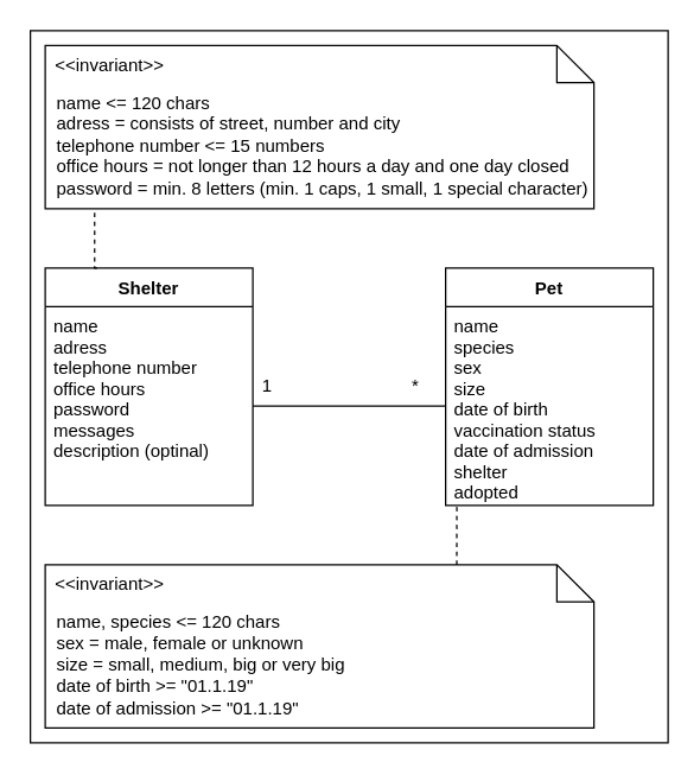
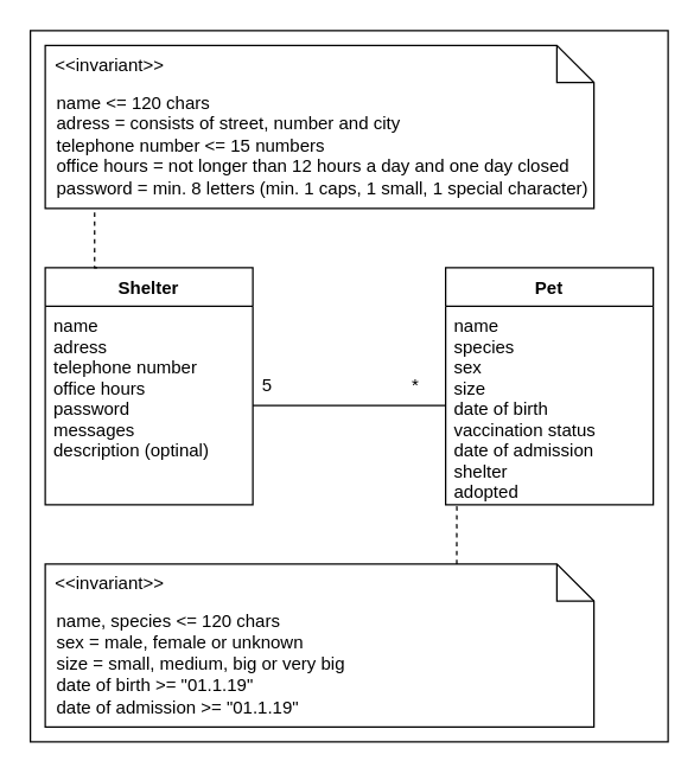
  <mxCell id="0" />
  <mxCell id="1" parent="0" />
  <mxCell id="2" value="" style="rounded=0;whiteSpace=wrap;html=1;" vertex="1" parent="1"><mxGeometry x="20" y="20" width="430" height="480" as="geometry" /></mxCell>
  <mxCell id="3" style="edgeStyle=orthogonalEdgeStyle;rounded=0;orthogonalLoop=1;jettySize=auto;html=1;exitX=0.25;exitY=0;exitDx=0;exitDy=0;entryX=0.09;entryY=1.012;entryDx=0;entryDy=0;entryPerimeter=0;dashed=1;endArrow=none;endFill=0;" edge="1" parent="1" source="4" target="11"><mxGeometry relative="1" as="geometry" /></mxCell>
  <mxCell id="4" value="Shelter" style="swimlane;fontStyle=1;childLayout=stackLayout;horizontal=1;startSize=26;fillColor=none;horizontalStack=0;resizeParent=1;resizeParentMax=0;resizeLast=0;collapsible=1;marginBottom=0;" vertex="1" parent="1"><mxGeometry x="30" y="180" width="140" height="160" as="geometry" /></mxCell>
  <mxCell id="5" value="name&#10;adress&#10;telephone number&#10;office hours&#10;password&#10;messages&#10;description (optinal)" style="text;strokeColor=none;fillColor=none;align=left;verticalAlign=top;spacingLeft=4;spacingRight=4;overflow=hidden;rotatable=0;points=[[0,0.5],[1,0.5]];portConstraint=eastwest;" vertex="1" parent="4"><mxGeometry y="26" width="140" height="134" as="geometry" /></mxCell>
  <mxCell id="6" value="Pet" style="swimlane;fontStyle=1;childLayout=stackLayout;horizontal=1;startSize=26;fillColor=none;horizontalStack=0;resizeParent=1;resizeParentMax=0;resizeLast=0;collapsible=1;marginBottom=0;" vertex="1" parent="1"><mxGeometry x="300" y="180" width="140" height="160" as="geometry" /></mxCell>
  <mxCell id="7" value="name&#10;species&#10;sex&#10;size&#10;date of birth&#10;vaccination status&#10;date of admission&#10;shelter&#10;adopted" style="text;strokeColor=none;fillColor=none;align=left;verticalAlign=top;spacingLeft=4;spacingRight=4;overflow=hidden;rotatable=0;points=[[0,0.5],[1,0.5]];portConstraint=eastwest;" vertex="1" parent="6"><mxGeometry y="26" width="140" height="134" as="geometry" /></mxCell>
  <mxCell id="8" style="edgeStyle=orthogonalEdgeStyle;rounded=0;orthogonalLoop=1;jettySize=auto;html=1;exitX=1;exitY=0.5;exitDx=0;exitDy=0;entryX=0;entryY=0.5;entryDx=0;entryDy=0;endArrow=none;endFill=0;" edge="1" parent="1" source="5" target="7"><mxGeometry relative="1" as="geometry" /></mxCell>
  <mxCell id="9" value="*" style="text;html=1;strokeColor=none;fillColor=none;align=center;verticalAlign=middle;whiteSpace=wrap;rounded=0;" vertex="1" parent="1"><mxGeometry x="260" y="250" width="40" height="20" as="geometry" /></mxCell>
- <mxCell id="10" value="1" style="text;html=1;strokeColor=none;fillColor=none;align=center;verticalAlign=middle;whiteSpace=wrap;rounded=0;" vertex="1" parent="1"><mxGeometry x="160" y="250" width="40" height="20" as="geometry" /></mxCell>
+ <mxCell id="10" value="5" style="text;html=1;strokeColor=none;fillColor=none;align=center;verticalAlign=middle;whiteSpace=wrap;rounded=0;" vertex="1" parent="1"><mxGeometry x="160" y="250" width="40" height="20" as="geometry" /></mxCell>
  <mxCell id="11" value="name &amp;lt;= 120 chars&lt;br&gt;adress = consists of street, number and city&lt;br&gt;telephone number &amp;lt;= 15 numbers&lt;br&gt;office hours = not longer than 12 hours a day and one day closed&lt;br&gt;password = min. 8 letters (min. 1 caps, 1 small, 1 special character)" style="shape=note2;boundedLbl=1;whiteSpace=wrap;html=1;size=25;verticalAlign=top;align=left;spacingLeft=6;" vertex="1" parent="1"><mxGeometry x="30" y="30" width="370" height="110" as="geometry" /></mxCell>
  <mxCell id="12" value="&lt;&lt;invariant&gt;&gt;" style="resizeWidth=1;part=1;strokeColor=none;fillColor=none;align=left;spacingLeft=5;" vertex="1" parent="11"><mxGeometry width="370" height="25" relative="1" as="geometry" /></mxCell>
  <mxCell id="13" value="name, species &amp;lt;= 120 chars&lt;br&gt;sex = male, female or unknown&lt;br&gt;size = small, medium, big or very big&lt;br&gt;date of birth &amp;gt;= &quot;01.1.19&quot;&lt;br&gt;date of admission &amp;gt;= &quot;01.1.19&quot;" style="shape=note2;boundedLbl=1;whiteSpace=wrap;html=1;size=25;verticalAlign=top;align=left;spacingLeft=6;" vertex="1" parent="1"><mxGeometry x="30" y="380" width="370" height="110" as="geometry" /></mxCell>
  <mxCell id="14" value="&lt;&lt;invariant&gt;&gt;" style="resizeWidth=1;part=1;strokeColor=none;fillColor=none;align=left;spacingLeft=5;" vertex="1" parent="13"><mxGeometry width="370" height="25" relative="1" as="geometry" /></mxCell>
  <mxCell id="15" style="edgeStyle=orthogonalEdgeStyle;rounded=0;orthogonalLoop=1;jettySize=auto;html=1;exitX=0.75;exitY=0;exitDx=0;exitDy=0;entryX=0.054;entryY=0.999;entryDx=0;entryDy=0;entryPerimeter=0;endArrow=none;endFill=0;dashed=1;" edge="1" parent="13" source="14" target="7"><mxGeometry relative="1" as="geometry" /></mxCell>
